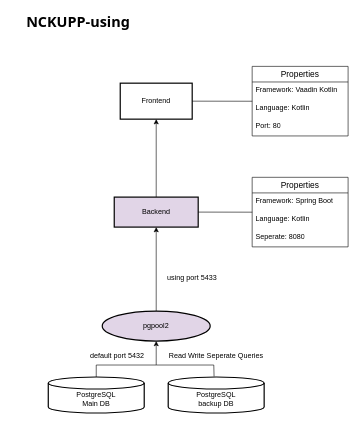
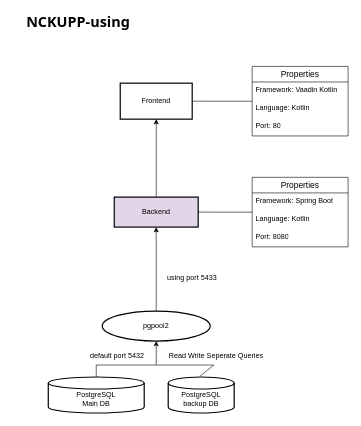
  <mxCell id="0" />
  <mxCell id="1" parent="0" />
  <mxCell id="2" value="&lt;h1&gt;&lt;font face=&quot;Noto Sans&quot;&gt;NCKUPP-using&lt;/font&gt;&lt;/h1&gt;" style="text;html=1;align=center;verticalAlign=middle;whiteSpace=wrap;rounded=0;" vertex="1" parent="1"><mxGeometry x="20" y="20" width="220" height="30" as="geometry" /></mxCell>
  <mxCell id="3" value="" style="edgeStyle=orthogonalEdgeStyle;rounded=0;orthogonalLoop=1;jettySize=auto;html=1;entryX=0.5;entryY=1;entryDx=0;entryDy=0;" edge="1" parent="1" target="7"><mxGeometry relative="1" as="geometry"><mxPoint x="160" y="638" as="sourcePoint" /><mxPoint x="260" y="578" as="targetPoint" /><Array as="points"><mxPoint x="160" y="608" /><mxPoint x="260" y="608" /></Array></mxGeometry></mxCell>
  <mxCell id="4" value="&lt;div&gt;&lt;br&gt;&lt;/div&gt;PostgreSQL&lt;div&gt;Main DB&lt;/div&gt;" style="strokeWidth=2;html=1;shape=mxgraph.flowchart.database;whiteSpace=wrap;" vertex="1" parent="1"><mxGeometry x="80" y="628" width="160" height="60" as="geometry" /></mxCell>
- <mxCell id="5" value="&lt;div&gt;&lt;br&gt;&lt;/div&gt;PostgreSQL&lt;div&gt;backup DB&lt;/div&gt;" style="strokeWidth=2;html=1;shape=mxgraph.flowchart.database;whiteSpace=wrap;" vertex="1" parent="1"><mxGeometry x="280" y="628" width="160" height="60" as="geometry" /></mxCell>
+ <mxCell id="5" value="&lt;div&gt;&lt;br&gt;&lt;/div&gt;PostgreSQL&lt;div&gt;backup DB&lt;/div&gt;" style="strokeWidth=2;html=1;shape=mxgraph.flowchart.database;whiteSpace=wrap;" vertex="1" parent="1"><mxGeometry x="280" y="628" width="110" height="60" as="geometry" /></mxCell>
  <mxCell id="6" value="" style="edgeStyle=orthogonalEdgeStyle;rounded=0;orthogonalLoop=1;jettySize=auto;html=1;" edge="1" parent="1" source="7" target="11"><mxGeometry relative="1" as="geometry" /></mxCell>
- <mxCell id="7" value="pgpool2" style="ellipse;whiteSpace=wrap;html=1;strokeWidth=2;fillColor=#e1d5e7;" vertex="1" parent="1"><mxGeometry x="170" y="518" width="180" height="50" as="geometry" /></mxCell>
+ <mxCell id="7" value="pgpool2" style="ellipse;whiteSpace=wrap;html=1;strokeWidth=2;" vertex="1" parent="1"><mxGeometry x="170" y="518" width="180" height="50" as="geometry" /></mxCell>
  <mxCell id="8" value="" style="endArrow=none;html=1;rounded=0;exitX=0.478;exitY=-0.015;exitDx=0;exitDy=0;exitPerimeter=0;" edge="1" parent="1" source="5"><mxGeometry width="50" height="50" relative="1" as="geometry"><mxPoint x="430" y="618" as="sourcePoint" /><mxPoint x="260" y="608" as="targetPoint" /><Array as="points"><mxPoint x="356" y="608" /></Array></mxGeometry></mxCell>
  <mxCell id="9" value="Read Write Seperate Queries" style="text;html=1;align=center;verticalAlign=middle;whiteSpace=wrap;rounded=0;" vertex="1" parent="1"><mxGeometry x="260" y="578" width="200" height="30" as="geometry" /></mxCell>
  <mxCell id="10" value="" style="edgeStyle=orthogonalEdgeStyle;rounded=0;orthogonalLoop=1;jettySize=auto;html=1;" edge="1" parent="1" source="11" target="19"><mxGeometry relative="1" as="geometry" /></mxCell>
  <mxCell id="11" value="Backend" style="whiteSpace=wrap;html=1;strokeWidth=2;fillColor=#e1d5e7;" vertex="1" parent="1"><mxGeometry x="190" y="328" width="140" height="50" as="geometry" /></mxCell>
  <mxCell id="12" value="Properties" style="swimlane;fontStyle=0;childLayout=stackLayout;horizontal=1;startSize=26;horizontalStack=0;resizeParent=1;resizeParentMax=0;resizeLast=0;collapsible=1;marginBottom=0;align=center;fontSize=14;movable=1;resizable=1;rotatable=1;deletable=1;editable=1;locked=0;connectable=1;" vertex="1" parent="1"><mxGeometry x="420" y="295" width="160" height="116" as="geometry" /></mxCell>
  <mxCell id="13" value="Framework: Spring Boot" style="text;strokeColor=none;fillColor=none;spacingLeft=4;spacingRight=4;overflow=hidden;rotatable=1;points=[[0,0.5],[1,0.5]];portConstraint=eastwest;fontSize=12;whiteSpace=wrap;html=1;movable=1;resizable=1;deletable=1;editable=1;locked=0;connectable=1;" vertex="1" parent="12"><mxGeometry y="26" width="160" height="30" as="geometry" /></mxCell>
  <mxCell id="14" value="Language: Kotlin" style="text;strokeColor=none;fillColor=none;spacingLeft=4;spacingRight=4;overflow=hidden;rotatable=1;points=[[0,0.5],[1,0.5]];portConstraint=eastwest;fontSize=12;whiteSpace=wrap;html=1;movable=1;resizable=1;deletable=1;editable=1;locked=0;connectable=1;" vertex="1" parent="12"><mxGeometry y="56" width="160" height="30" as="geometry" /></mxCell>
- <mxCell id="15" value="Seperate: 8080" style="text;strokeColor=none;fillColor=none;spacingLeft=4;spacingRight=4;overflow=hidden;rotatable=1;points=[[0,0.5],[1,0.5]];portConstraint=eastwest;fontSize=12;whiteSpace=wrap;html=1;movable=1;resizable=1;deletable=1;editable=1;locked=0;connectable=1;" vertex="1" parent="12"><mxGeometry y="86" width="160" height="30" as="geometry" /></mxCell>
+ <mxCell id="15" value="Port: 8080" style="text;strokeColor=none;fillColor=none;spacingLeft=4;spacingRight=4;overflow=hidden;rotatable=1;points=[[0,0.5],[1,0.5]];portConstraint=eastwest;fontSize=12;whiteSpace=wrap;html=1;movable=1;resizable=1;deletable=1;editable=1;locked=0;connectable=1;" vertex="1" parent="12"><mxGeometry y="86" width="160" height="30" as="geometry" /></mxCell>
  <mxCell id="16" value="using port 5433" style="text;html=1;align=center;verticalAlign=middle;whiteSpace=wrap;rounded=0;" vertex="1" parent="1"><mxGeometry x="260" y="448" width="120" height="30" as="geometry" /></mxCell>
  <mxCell id="17" value="default port 5432" style="text;html=1;align=center;verticalAlign=middle;whiteSpace=wrap;rounded=0;" vertex="1" parent="1"><mxGeometry x="130" y="578" width="130" height="30" as="geometry" /></mxCell>
  <mxCell id="18" value="" style="endArrow=none;html=1;rounded=0;exitX=1;exitY=0.5;exitDx=0;exitDy=0;entryX=0.001;entryY=1.071;entryDx=0;entryDy=0;entryPerimeter=0;" edge="1" parent="1" source="11" target="13"><mxGeometry width="50" height="50" relative="1" as="geometry"><mxPoint x="340" y="398" as="sourcePoint" /><mxPoint x="410" y="353" as="targetPoint" /></mxGeometry></mxCell>
  <mxCell id="19" value="Frontend" style="whiteSpace=wrap;html=1;strokeWidth=2;" vertex="1" parent="1"><mxGeometry x="200" y="138" width="120" height="60" as="geometry" /></mxCell>
  <mxCell id="20" value="Properties" style="swimlane;fontStyle=0;childLayout=stackLayout;horizontal=1;startSize=26;horizontalStack=0;resizeParent=1;resizeParentMax=0;resizeLast=0;collapsible=1;marginBottom=0;align=center;fontSize=14;movable=1;resizable=1;rotatable=1;deletable=1;editable=1;locked=0;connectable=1;" vertex="1" parent="1"><mxGeometry x="420" y="110" width="160" height="116" as="geometry" /></mxCell>
  <mxCell id="21" value="Framework: Vaadin Kotlin" style="text;strokeColor=none;fillColor=none;spacingLeft=4;spacingRight=4;overflow=hidden;rotatable=1;points=[[0,0.5],[1,0.5]];portConstraint=eastwest;fontSize=12;whiteSpace=wrap;html=1;movable=1;resizable=1;deletable=1;editable=1;locked=0;connectable=1;" vertex="1" parent="20"><mxGeometry y="26" width="160" height="30" as="geometry" /></mxCell>
  <mxCell id="22" value="Language: Kotlin" style="text;strokeColor=none;fillColor=none;spacingLeft=4;spacingRight=4;overflow=hidden;rotatable=1;points=[[0,0.5],[1,0.5]];portConstraint=eastwest;fontSize=12;whiteSpace=wrap;html=1;movable=1;resizable=1;deletable=1;editable=1;locked=0;connectable=1;" vertex="1" parent="20"><mxGeometry y="56" width="160" height="30" as="geometry" /></mxCell>
  <mxCell id="23" value="Port: 80" style="text;strokeColor=none;fillColor=none;spacingLeft=4;spacingRight=4;overflow=hidden;rotatable=1;points=[[0,0.5],[1,0.5]];portConstraint=eastwest;fontSize=12;whiteSpace=wrap;html=1;movable=1;resizable=1;deletable=1;editable=1;locked=0;connectable=1;" vertex="1" parent="20"><mxGeometry y="86" width="160" height="30" as="geometry" /></mxCell>
  <mxCell id="24" value="" style="endArrow=none;html=1;rounded=0;exitX=1;exitY=0.5;exitDx=0;exitDy=0;entryX=0.001;entryY=1.071;entryDx=0;entryDy=0;entryPerimeter=0;" edge="1" parent="1" target="21"><mxGeometry width="50" height="50" relative="1" as="geometry"><mxPoint x="320" y="168" as="sourcePoint" /><mxPoint x="400" y="168" as="targetPoint" /></mxGeometry></mxCell>
